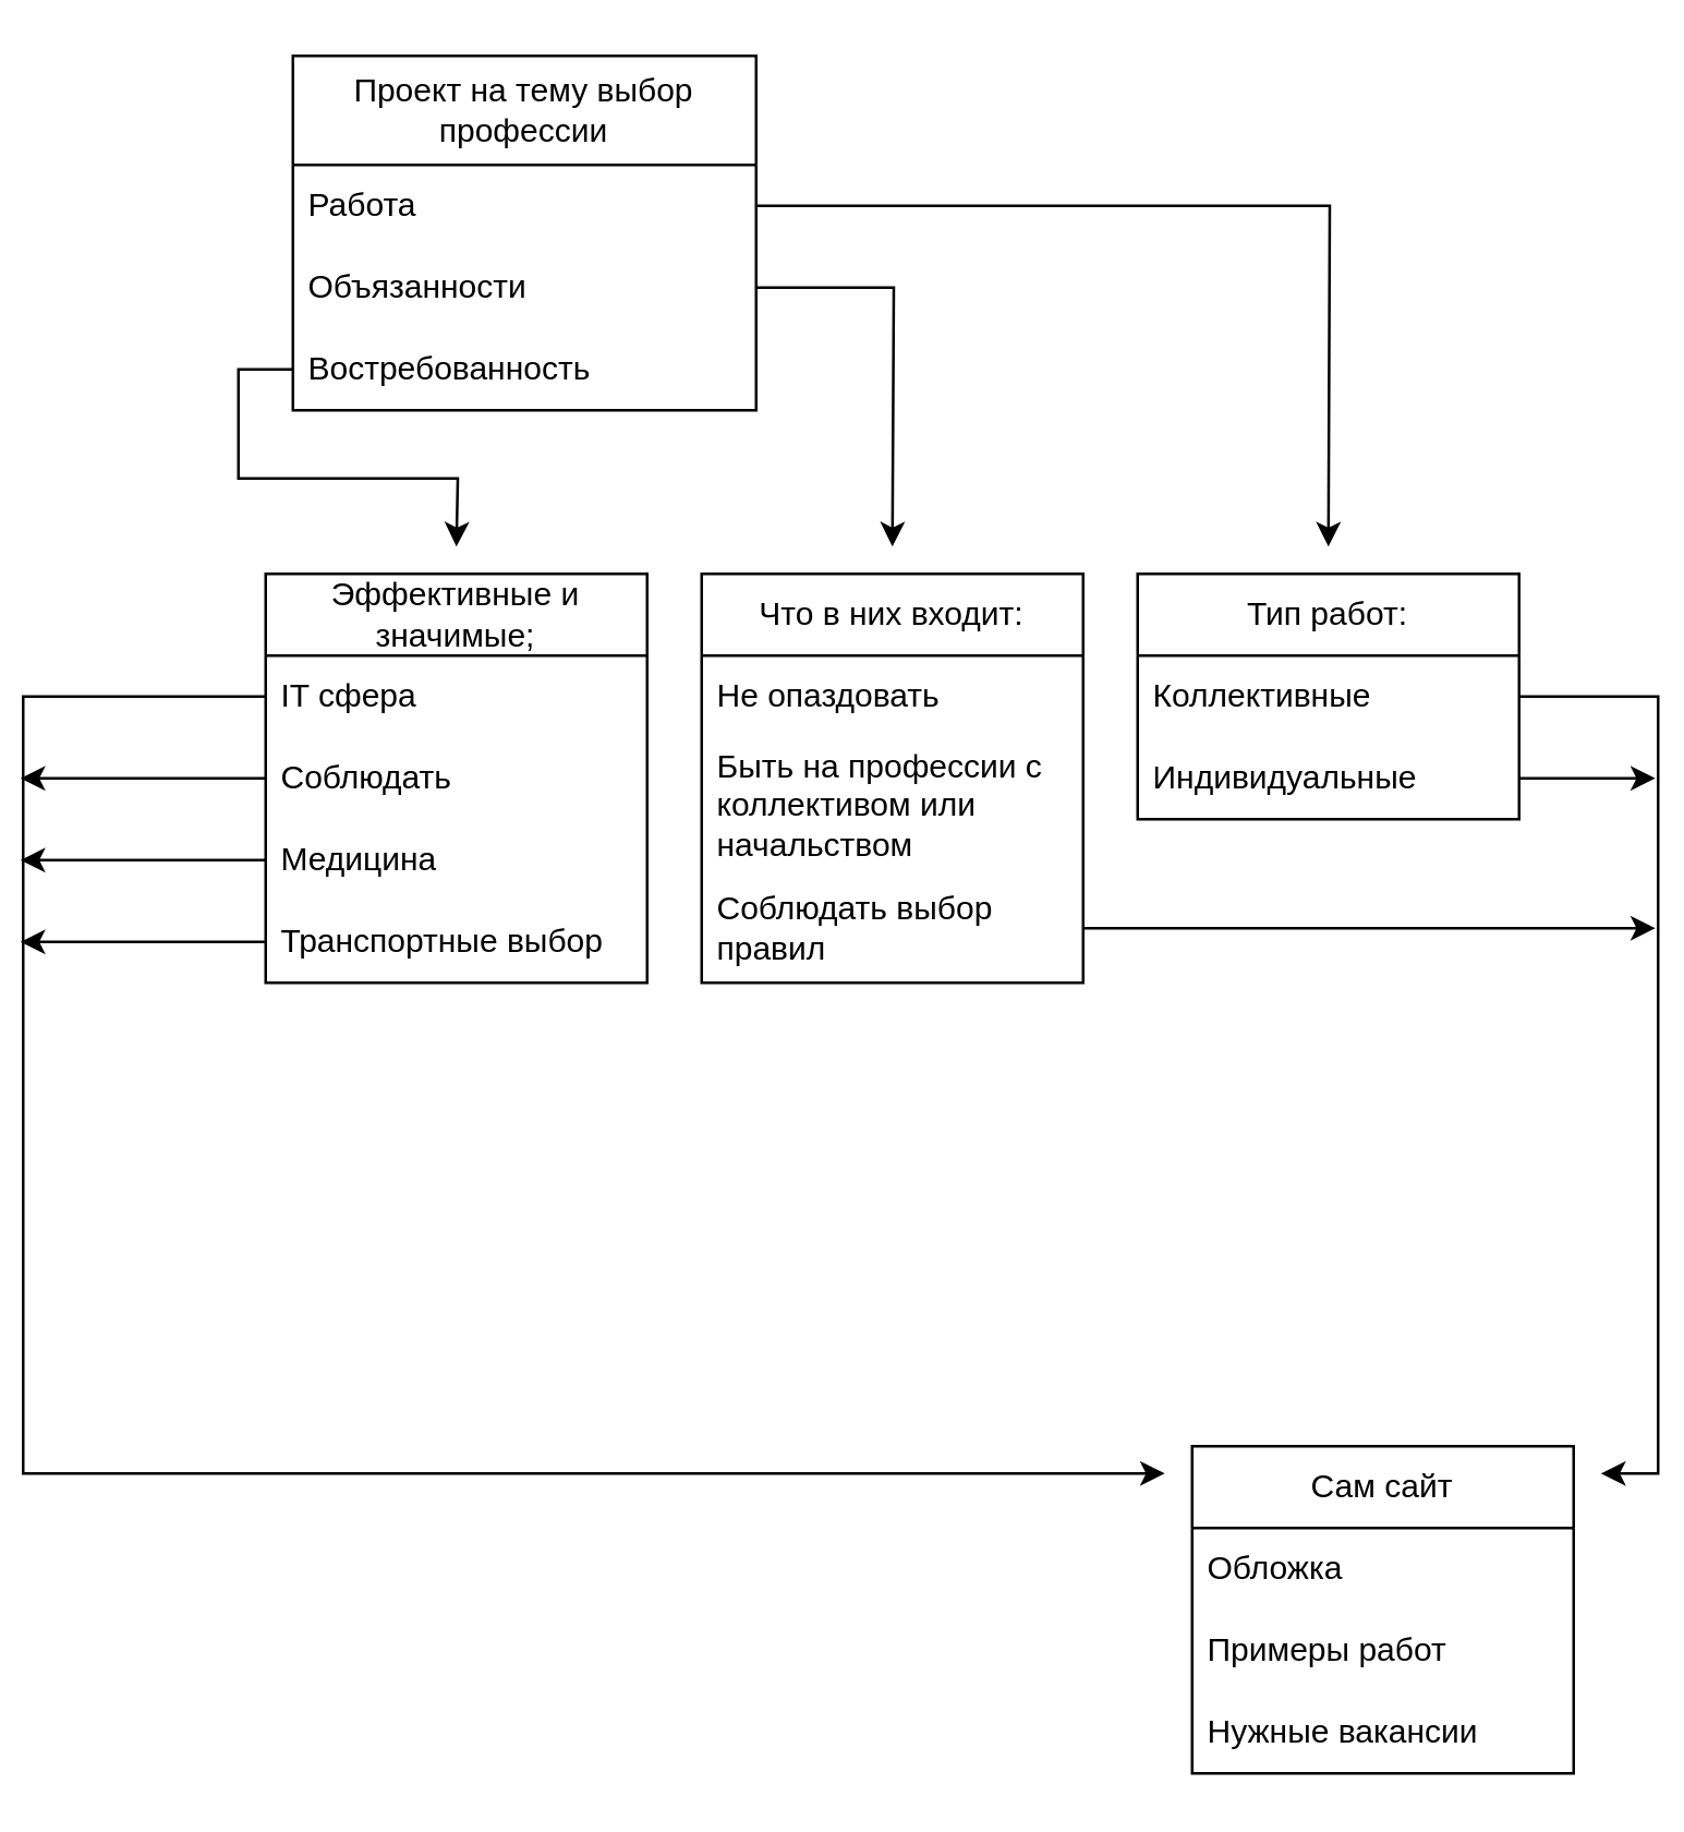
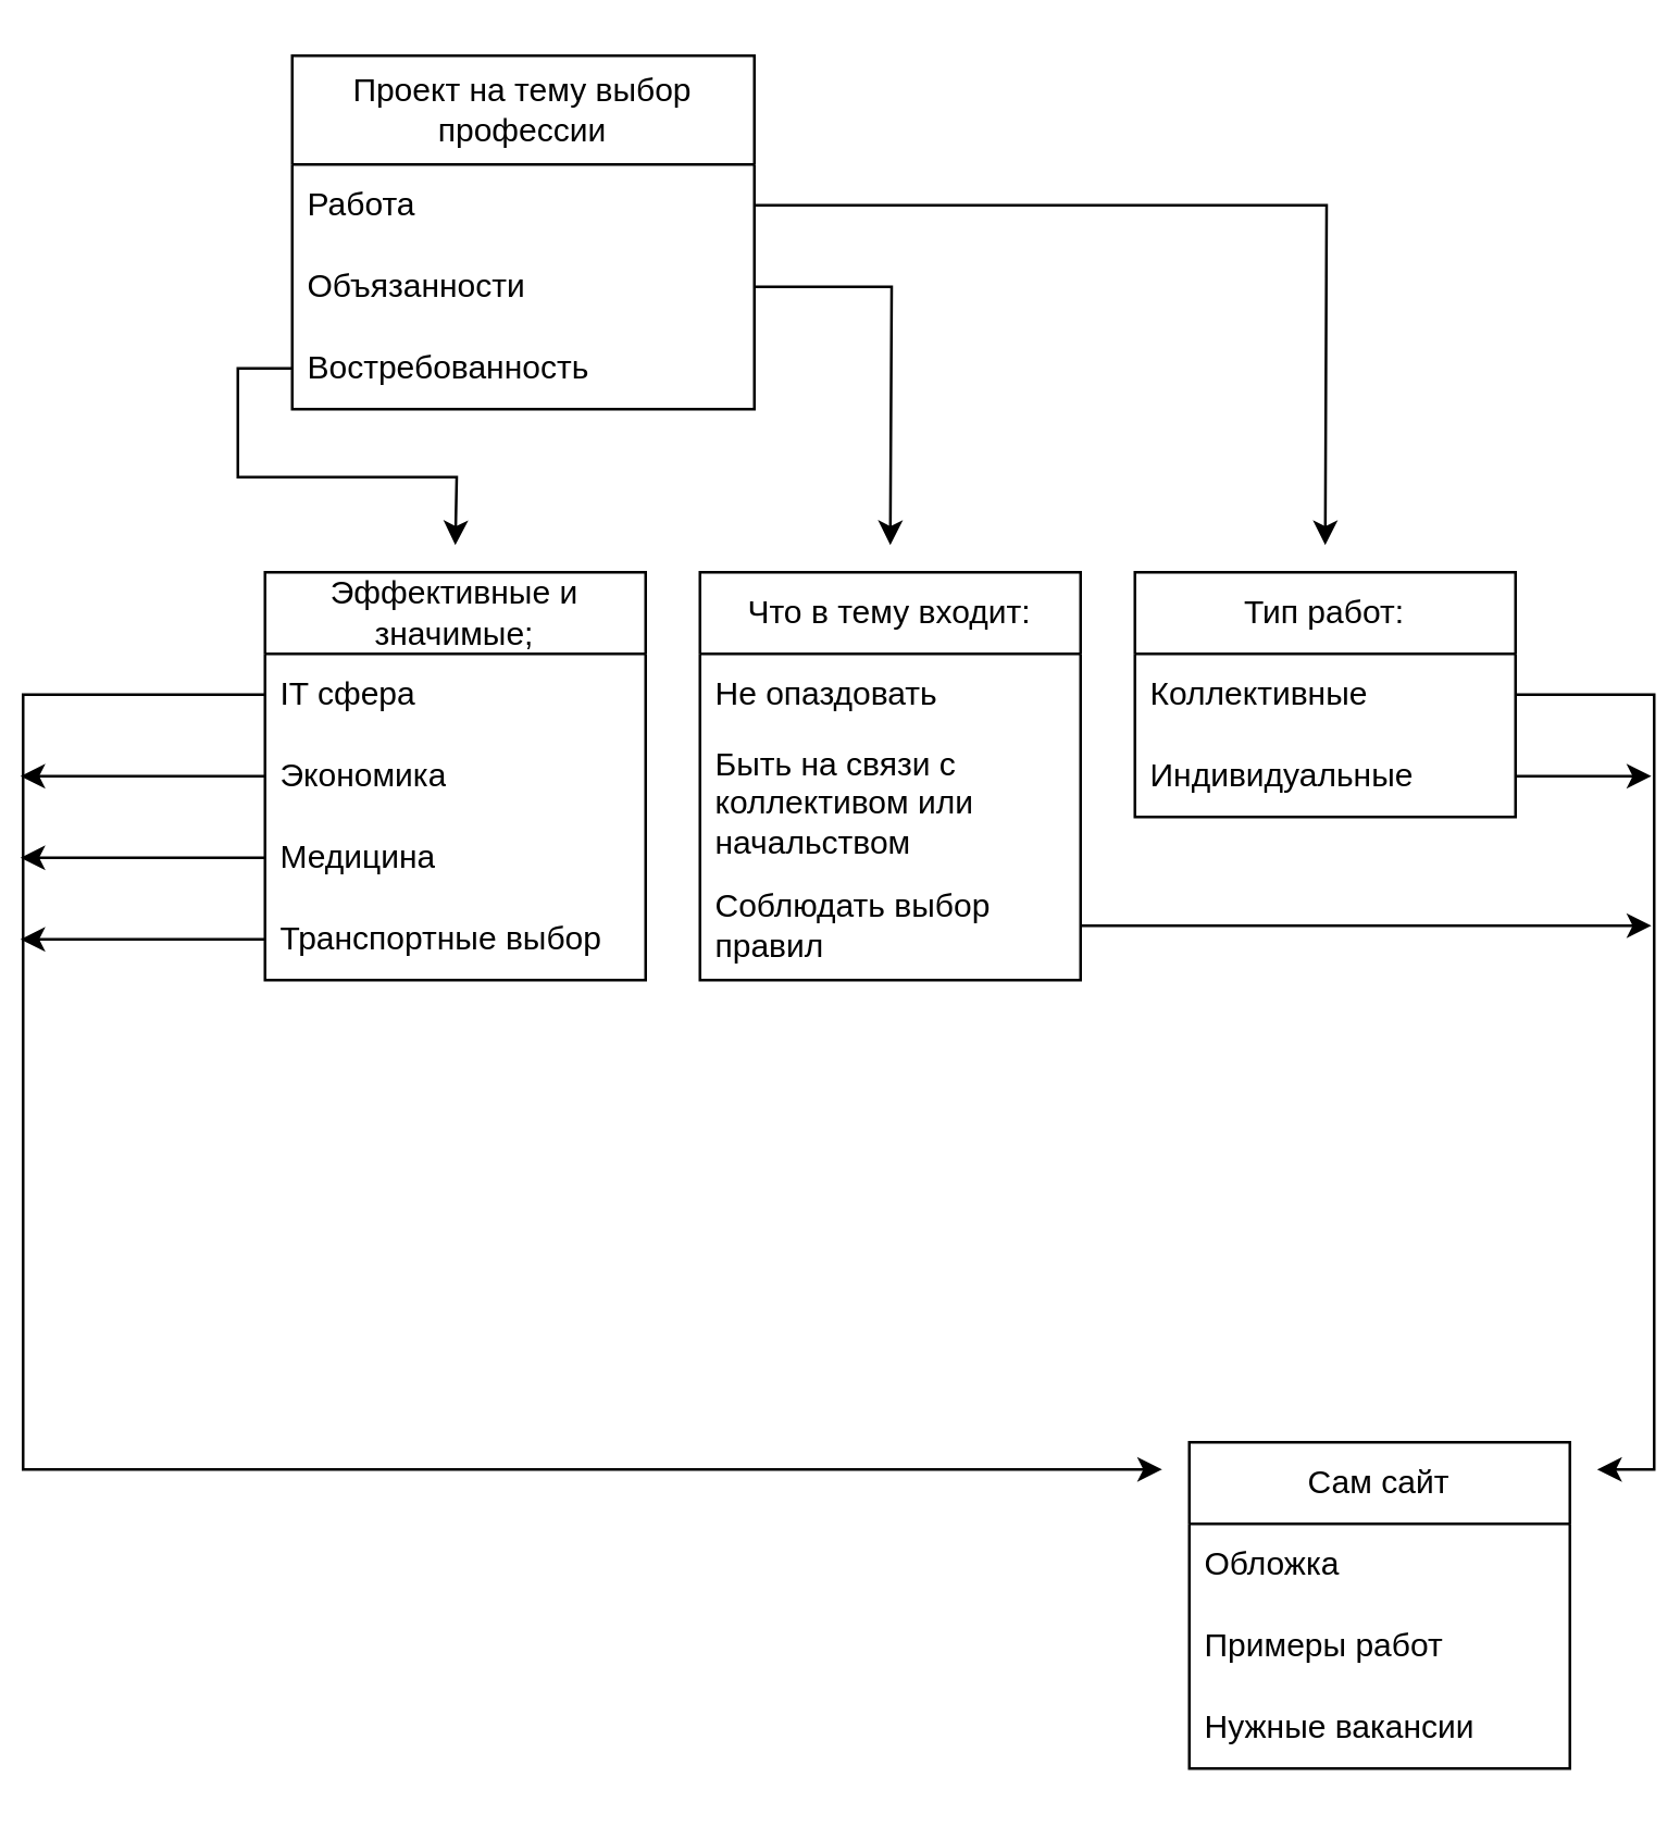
  <mxCell id="0" />
  <mxCell id="1" parent="0" />
  <mxCell id="2" value="Проект на тему выбор профессии" style="swimlane;fontStyle=0;childLayout=stackLayout;horizontal=1;startSize=40;horizontalStack=0;resizeParent=1;resizeParentMax=0;resizeLast=0;collapsible=1;marginBottom=0;whiteSpace=wrap;html=1;" vertex="1" parent="1"><mxGeometry x="30" y="20" width="170" height="130" as="geometry"><mxRectangle x="300" y="30" width="230" height="30" as="alternateBounds" /></mxGeometry></mxCell>
  <mxCell id="3" style="edgeStyle=orthogonalEdgeStyle;rounded=0;orthogonalLoop=1;jettySize=auto;html=1;" edge="1" parent="2" source="4"><mxGeometry relative="1" as="geometry"><mxPoint x="380" y="180" as="targetPoint" /></mxGeometry></mxCell>
  <mxCell id="4" value="Работа" style="text;strokeColor=none;fillColor=none;align=left;verticalAlign=middle;spacingLeft=4;spacingRight=4;overflow=hidden;points=[[0,0.5],[1,0.5]];portConstraint=eastwest;rotatable=0;whiteSpace=wrap;html=1;" vertex="1" parent="2"><mxGeometry y="40" width="170" height="30" as="geometry" /></mxCell>
  <mxCell id="5" style="edgeStyle=orthogonalEdgeStyle;rounded=0;orthogonalLoop=1;jettySize=auto;html=1;" edge="1" parent="2" source="6"><mxGeometry relative="1" as="geometry"><mxPoint x="220" y="180" as="targetPoint" /></mxGeometry></mxCell>
  <mxCell id="6" value="Объязанности" style="text;strokeColor=none;fillColor=none;align=left;verticalAlign=middle;spacingLeft=4;spacingRight=4;overflow=hidden;points=[[0,0.5],[1,0.5]];portConstraint=eastwest;rotatable=0;whiteSpace=wrap;html=1;" vertex="1" parent="2"><mxGeometry y="70" width="170" height="30" as="geometry" /></mxCell>
  <mxCell id="7" style="edgeStyle=orthogonalEdgeStyle;rounded=0;orthogonalLoop=1;jettySize=auto;html=1;" edge="1" parent="2" source="8"><mxGeometry relative="1" as="geometry"><mxPoint x="60" y="180" as="targetPoint" /></mxGeometry></mxCell>
  <mxCell id="8" value="Востребованность" style="text;strokeColor=none;fillColor=none;align=left;verticalAlign=middle;spacingLeft=4;spacingRight=4;overflow=hidden;points=[[0,0.5],[1,0.5]];portConstraint=eastwest;rotatable=0;whiteSpace=wrap;html=1;" vertex="1" parent="2"><mxGeometry y="100" width="170" height="30" as="geometry" /></mxCell>
  <mxCell id="9" value="Тип работ:" style="swimlane;fontStyle=0;childLayout=stackLayout;horizontal=1;startSize=30;horizontalStack=0;resizeParent=1;resizeParentMax=0;resizeLast=0;collapsible=1;marginBottom=0;whiteSpace=wrap;html=1;" vertex="1" parent="1"><mxGeometry x="340" y="210" width="140" height="90" as="geometry" /></mxCell>
  <mxCell id="10" style="edgeStyle=orthogonalEdgeStyle;rounded=0;orthogonalLoop=1;jettySize=auto;html=1;" edge="1" parent="9" source="11"><mxGeometry relative="1" as="geometry"><mxPoint x="170" y="330" as="targetPoint" /><Array as="points"><mxPoint x="191" y="45" /></Array></mxGeometry></mxCell>
  <mxCell id="11" value="Коллективные" style="text;strokeColor=none;fillColor=none;align=left;verticalAlign=middle;spacingLeft=4;spacingRight=4;overflow=hidden;points=[[0,0.5],[1,0.5]];portConstraint=eastwest;rotatable=0;whiteSpace=wrap;html=1;" vertex="1" parent="9"><mxGeometry y="30" width="140" height="30" as="geometry" /></mxCell>
  <mxCell id="12" style="edgeStyle=orthogonalEdgeStyle;rounded=0;orthogonalLoop=1;jettySize=auto;html=1;" edge="1" parent="9" source="13"><mxGeometry relative="1" as="geometry"><mxPoint x="190" y="75" as="targetPoint" /></mxGeometry></mxCell>
  <mxCell id="13" value="Индивидуальные" style="text;strokeColor=none;fillColor=none;align=left;verticalAlign=middle;spacingLeft=4;spacingRight=4;overflow=hidden;points=[[0,0.5],[1,0.5]];portConstraint=eastwest;rotatable=0;whiteSpace=wrap;html=1;" vertex="1" parent="9"><mxGeometry y="60" width="140" height="30" as="geometry" /></mxCell>
- <mxCell id="14" value="Что в них входит:" style="swimlane;fontStyle=0;childLayout=stackLayout;horizontal=1;startSize=30;horizontalStack=0;resizeParent=1;resizeParentMax=0;resizeLast=0;collapsible=1;marginBottom=0;whiteSpace=wrap;html=1;" vertex="1" parent="1"><mxGeometry x="180" y="210" width="140" height="150" as="geometry" /></mxCell>
+ <mxCell id="14" value="Что в тему входит:" style="swimlane;fontStyle=0;childLayout=stackLayout;horizontal=1;startSize=30;horizontalStack=0;resizeParent=1;resizeParentMax=0;resizeLast=0;collapsible=1;marginBottom=0;whiteSpace=wrap;html=1;" vertex="1" parent="1"><mxGeometry x="180" y="210" width="140" height="150" as="geometry" /></mxCell>
  <mxCell id="15" value="Не опаздовать" style="text;strokeColor=none;fillColor=none;align=left;verticalAlign=middle;spacingLeft=4;spacingRight=4;overflow=hidden;points=[[0,0.5],[1,0.5]];portConstraint=eastwest;rotatable=0;whiteSpace=wrap;html=1;" vertex="1" parent="14"><mxGeometry y="30" width="140" height="30" as="geometry" /></mxCell>
- <mxCell id="16" value="Быть на профессии с коллективом или начальством" style="text;strokeColor=none;fillColor=none;align=left;verticalAlign=middle;spacingLeft=4;spacingRight=4;overflow=hidden;points=[[0,0.5],[1,0.5]];portConstraint=eastwest;rotatable=0;whiteSpace=wrap;html=1;" vertex="1" parent="14"><mxGeometry y="60" width="140" height="50" as="geometry" /></mxCell>
+ <mxCell id="16" value="Быть на связи с коллективом или начальством" style="text;strokeColor=none;fillColor=none;align=left;verticalAlign=middle;spacingLeft=4;spacingRight=4;overflow=hidden;points=[[0,0.5],[1,0.5]];portConstraint=eastwest;rotatable=0;whiteSpace=wrap;html=1;" vertex="1" parent="14"><mxGeometry y="60" width="140" height="50" as="geometry" /></mxCell>
  <mxCell id="17" style="edgeStyle=orthogonalEdgeStyle;rounded=0;orthogonalLoop=1;jettySize=auto;html=1;" edge="1" parent="14" source="18"><mxGeometry relative="1" as="geometry"><mxPoint x="350" y="130" as="targetPoint" /></mxGeometry></mxCell>
  <mxCell id="18" value="Соблюдать выбор правил" style="text;strokeColor=none;fillColor=none;align=left;verticalAlign=middle;spacingLeft=4;spacingRight=4;overflow=hidden;points=[[0,0.5],[1,0.5]];portConstraint=eastwest;rotatable=0;whiteSpace=wrap;html=1;" vertex="1" parent="14"><mxGeometry y="110" width="140" height="40" as="geometry" /></mxCell>
  <mxCell id="19" value="Эффективные и значимые;" style="swimlane;fontStyle=0;childLayout=stackLayout;horizontal=1;startSize=30;horizontalStack=0;resizeParent=1;resizeParentMax=0;resizeLast=0;collapsible=1;marginBottom=0;whiteSpace=wrap;html=1;" vertex="1" parent="1"><mxGeometry x="20" y="210" width="140" height="150" as="geometry" /></mxCell>
  <mxCell id="20" style="edgeStyle=orthogonalEdgeStyle;rounded=0;orthogonalLoop=1;jettySize=auto;html=1;" edge="1" parent="19" source="21"><mxGeometry relative="1" as="geometry"><mxPoint x="330" y="330" as="targetPoint" /><Array as="points"><mxPoint x="-89" y="45" /></Array></mxGeometry></mxCell>
  <mxCell id="21" value="IT сфера" style="text;strokeColor=none;fillColor=none;align=left;verticalAlign=middle;spacingLeft=4;spacingRight=4;overflow=hidden;points=[[0,0.5],[1,0.5]];portConstraint=eastwest;rotatable=0;whiteSpace=wrap;html=1;" vertex="1" parent="19"><mxGeometry y="30" width="140" height="30" as="geometry" /></mxCell>
  <mxCell id="22" style="edgeStyle=orthogonalEdgeStyle;rounded=0;orthogonalLoop=1;jettySize=auto;html=1;exitX=0;exitY=0.5;exitDx=0;exitDy=0;" edge="1" parent="19" source="23"><mxGeometry relative="1" as="geometry"><mxPoint x="-90" y="75" as="targetPoint" /></mxGeometry></mxCell>
- <mxCell id="23" value="&lt;div&gt;Соблюдать&lt;/div&gt;" style="text;strokeColor=none;fillColor=none;align=left;verticalAlign=middle;spacingLeft=4;spacingRight=4;overflow=hidden;points=[[0,0.5],[1,0.5]];portConstraint=eastwest;rotatable=0;whiteSpace=wrap;html=1;" vertex="1" parent="19"><mxGeometry y="60" width="140" height="30" as="geometry" /></mxCell>
+ <mxCell id="23" value="&lt;div&gt;Экономика&lt;/div&gt;" style="text;strokeColor=none;fillColor=none;align=left;verticalAlign=middle;spacingLeft=4;spacingRight=4;overflow=hidden;points=[[0,0.5],[1,0.5]];portConstraint=eastwest;rotatable=0;whiteSpace=wrap;html=1;" vertex="1" parent="19"><mxGeometry y="60" width="140" height="30" as="geometry" /></mxCell>
  <mxCell id="24" style="edgeStyle=orthogonalEdgeStyle;rounded=0;orthogonalLoop=1;jettySize=auto;html=1;" edge="1" parent="19" source="25"><mxGeometry relative="1" as="geometry"><mxPoint x="-90" y="105" as="targetPoint" /></mxGeometry></mxCell>
  <mxCell id="25" value="Медицина" style="text;strokeColor=none;fillColor=none;align=left;verticalAlign=middle;spacingLeft=4;spacingRight=4;overflow=hidden;points=[[0,0.5],[1,0.5]];portConstraint=eastwest;rotatable=0;whiteSpace=wrap;html=1;" vertex="1" parent="19"><mxGeometry y="90" width="140" height="30" as="geometry" /></mxCell>
  <mxCell id="26" style="edgeStyle=orthogonalEdgeStyle;rounded=0;orthogonalLoop=1;jettySize=auto;html=1;" edge="1" parent="19" source="27"><mxGeometry relative="1" as="geometry"><mxPoint x="-90" y="135" as="targetPoint" /></mxGeometry></mxCell>
  <mxCell id="27" value="Транспортные выбор" style="text;strokeColor=none;fillColor=none;align=left;verticalAlign=middle;spacingLeft=4;spacingRight=4;overflow=hidden;points=[[0,0.5],[1,0.5]];portConstraint=eastwest;rotatable=0;whiteSpace=wrap;html=1;" vertex="1" parent="19"><mxGeometry y="120" width="140" height="30" as="geometry" /></mxCell>
  <mxCell id="28" value="Сам сайт" style="swimlane;fontStyle=0;childLayout=stackLayout;horizontal=1;startSize=30;horizontalStack=0;resizeParent=1;resizeParentMax=0;resizeLast=0;collapsible=1;marginBottom=0;whiteSpace=wrap;html=1;" vertex="1" parent="1"><mxGeometry x="360" y="530" width="140" height="120" as="geometry" /></mxCell>
  <mxCell id="29" value="Обложка" style="text;strokeColor=none;fillColor=none;align=left;verticalAlign=middle;spacingLeft=4;spacingRight=4;overflow=hidden;points=[[0,0.5],[1,0.5]];portConstraint=eastwest;rotatable=0;whiteSpace=wrap;html=1;" vertex="1" parent="28"><mxGeometry y="30" width="140" height="30" as="geometry" /></mxCell>
  <mxCell id="30" value="Примеры работ" style="text;strokeColor=none;fillColor=none;align=left;verticalAlign=middle;spacingLeft=4;spacingRight=4;overflow=hidden;points=[[0,0.5],[1,0.5]];portConstraint=eastwest;rotatable=0;whiteSpace=wrap;html=1;" vertex="1" parent="28"><mxGeometry y="60" width="140" height="30" as="geometry" /></mxCell>
  <mxCell id="31" value="Нужные вакансии" style="text;strokeColor=none;fillColor=none;align=left;verticalAlign=middle;spacingLeft=4;spacingRight=4;overflow=hidden;points=[[0,0.5],[1,0.5]];portConstraint=eastwest;rotatable=0;whiteSpace=wrap;html=1;" vertex="1" parent="28"><mxGeometry y="90" width="140" height="30" as="geometry" /></mxCell>
